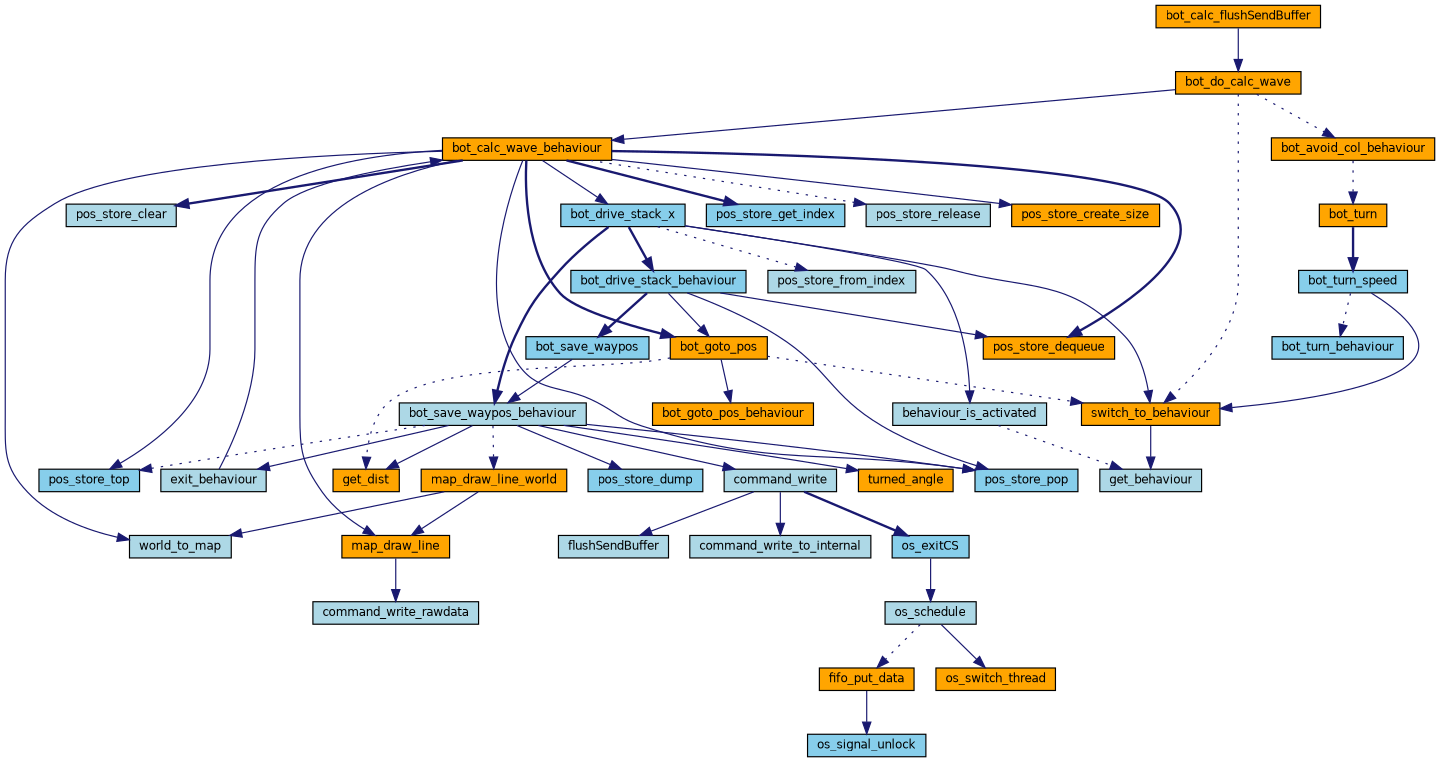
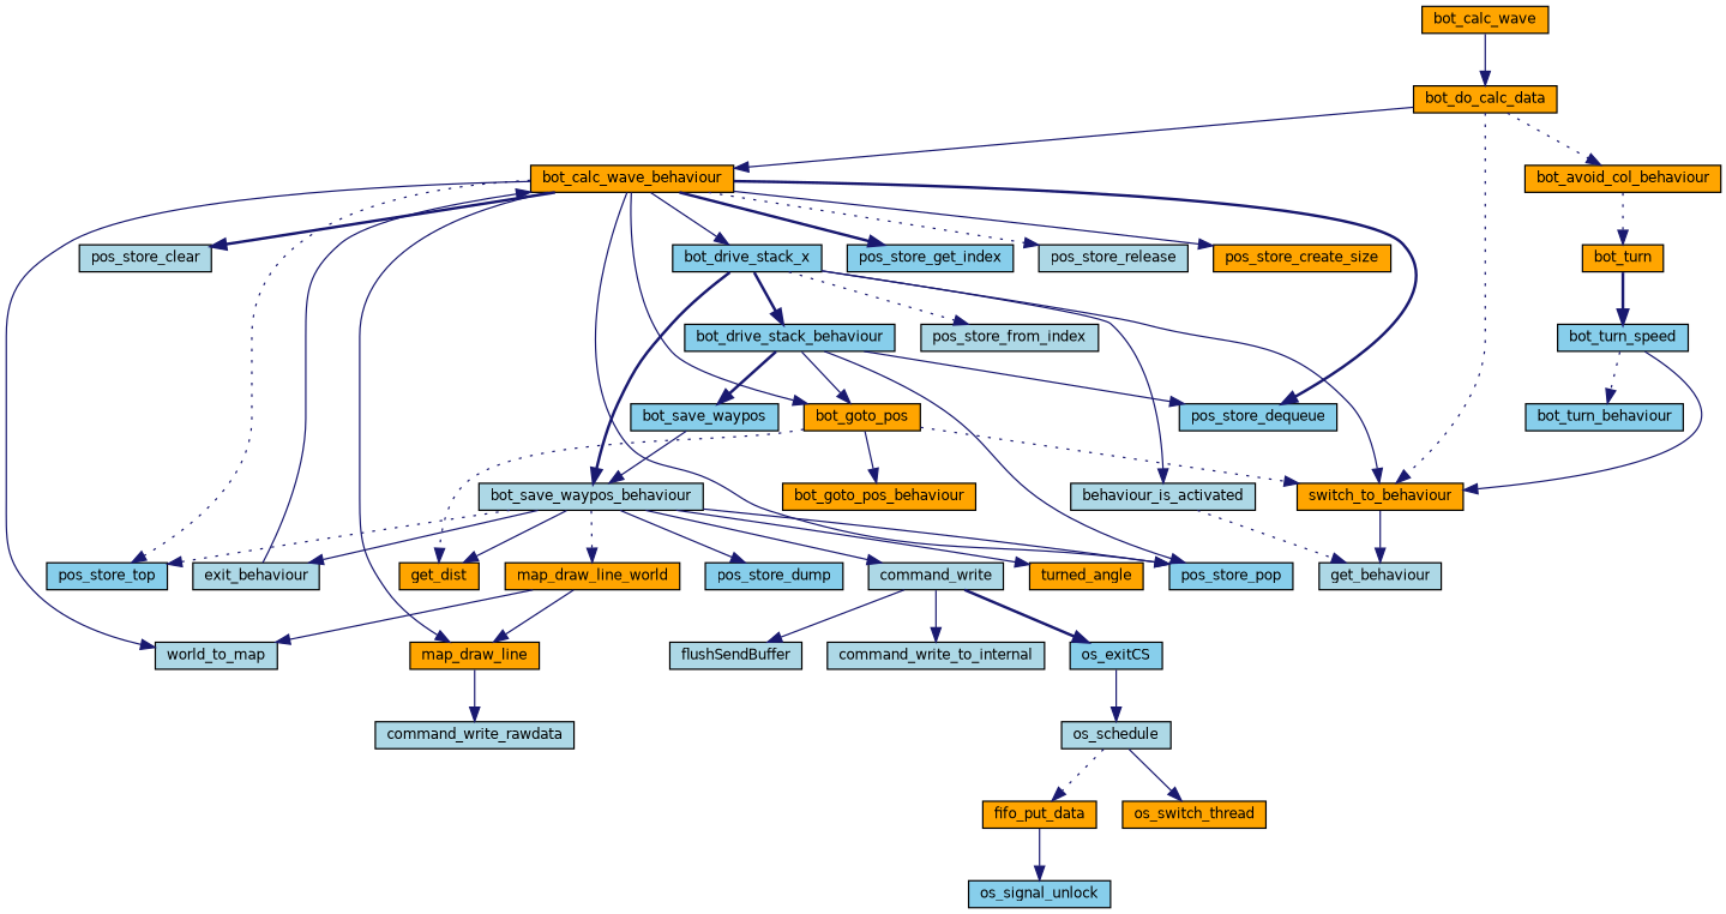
  digraph {
    rankdir=TB
    node [color=black fillcolor=orange fontname=Helvetica fontsize=10 shape=record style=filled]
    edge [color=midnightblue fontname=Helvetica fontsize=10 labelfontname=Helvetica labelfontsize=10 style=solid]
-   n1 [fontcolor=black height=0.2 label=bot_calc_flushSendBuffer width=0.4]
-   n2 [height=0.2 label=bot_do_calc_wave width=0.4]
+   n1 [fontcolor=black height=0.2 label=bot_calc_wave width=0.4]
+   n2 [height=0.2 label=bot_do_calc_data width=0.4]
    n3 [height=0.2 label=switch_to_behaviour width=0.4]
    n4 [height=0.2 label=bot_calc_wave_behaviour width=0.4]
    n5 [height=0.2 label=bot_avoid_col_behaviour width=0.4]
    n6 [fillcolor=lightblue height=0.2 label=get_behaviour width=0.4]
    n7 [height=0.2 label=pos_store_create_size width=0.4]
-   n8 [height=0.2 label=pos_store_dequeue width=0.4]
+   n8 [fillcolor=skyblue height=0.2 label=pos_store_dequeue width=0.4]
    n9 [fillcolor=lightblue height=0.2 label=pos_store_clear width=0.4]
    n10 [fillcolor=skyblue height=0.2 label=pos_store_top width=0.4]
    n11 [fillcolor=skyblue height=0.2 label=pos_store_pop width=0.4]
    n12 [fillcolor=lightblue height=0.2 label=world_to_map width=0.4]
    n13 [height=0.2 label=map_draw_line width=0.4]
    n14 [fillcolor=skyblue height=0.2 label=bot_drive_stack_x width=0.4]
    n15 [height=0.2 label=bot_goto_pos width=0.4]
    n16 [fillcolor=skyblue height=0.2 label=pos_store_get_index width=0.4]
    n17 [fillcolor=lightblue height=0.2 label=pos_store_release width=0.4]
    n18 [height=0.2 label=bot_turn width=0.4]
    n19 [fillcolor=lightblue height=0.2 label=command_write_rawdata width=0.4]
    n20 [fillcolor=lightblue height=0.2 label=pos_store_from_index width=0.4]
    n21 [fillcolor=lightblue height=0.2 label=behaviour_is_activated width=0.4]
    n22 [fillcolor=lightblue height=0.2 label=bot_save_waypos_behaviour width=0.4]
    n23 [fillcolor=skyblue height=0.2 label=bot_drive_stack_behaviour width=0.4]
    n24 [fillcolor=lightblue height=0.2 label=exit_behaviour width=0.4]
    n25 [height=0.2 label=get_dist width=0.4]
    n26 [height=0.2 label=bot_goto_pos_behaviour width=0.4]
    n27 [fillcolor=lightblue height=0.2 label=command_write_to_internal width=0.4]
    n28 [fillcolor=skyblue height=0.2 label=os_exitCS width=0.4]
    n29 [fillcolor=lightblue height=0.2 label=os_schedule width=0.4]
    n30 [height=0.2 label=fifo_put_data width=0.4]
    n31 [height=0.2 label=os_switch_thread width=0.4]
    n32 [fillcolor=skyblue height=0.2 label=os_signal_unlock width=0.4]
    n33 [height=0.2 label=turned_angle width=0.4]
    n34 [fillcolor=skyblue height=0.2 label=pos_store_dump width=0.4]
    n35 [fillcolor=lightblue height=0.2 label=command_write width=0.4]
    n36 [height=0.2 label=map_draw_line_world width=0.4]
    n37 [fillcolor=skyblue height=0.2 label=bot_save_waypos width=0.4]
    n38 [fillcolor=lightblue height=0.2 label=flushSendBuffer width=0.4]
    n39 [fillcolor=skyblue height=0.2 label=bot_turn_speed width=0.4]
    n40 [fillcolor=skyblue height=0.2 label=bot_turn_behaviour width=0.4]
    n1 -> n2
    n2 -> n3 [style=dotted]
    n2 -> n4
    n2 -> n5 [style=dotted]
    n3 -> n6
    n4 -> n7
    n4 -> n8 [style=bold]
    n4 -> n9 [style=bold]
-   n4 -> n10
+   n4 -> n10 [style=dotted]
    n4 -> n11
    n4 -> n12
    n4 -> n13
    n4 -> n14
-   n4 -> n15 [style=bold]
+   n4 -> n15
    n4 -> n16 [style=bold]
    n4 -> n17 [style=dotted]
    n5 -> n18 [style=dotted]
    n13 -> n19
    n14 -> n3
    n14 -> n20 [style=dotted]
    n14 -> n21
    n14 -> n22 [style=bold]
    n14 -> n23 [style=bold]
    n15 -> n3 [style=dotted]
    n15 -> n25 [style=dotted]
    n15 -> n26
    n18 -> n39 [style=bold]
    n21 -> n6 [style=dotted]
    n22 -> n10 [style=dotted]
    n22 -> n11
    n22 -> n24
    n22 -> n25
    n22 -> n33
    n22 -> n34
    n22 -> n35
    n22 -> n36 [style=dotted]
    n23 -> n8
    n23 -> n11
    n23 -> n15
    n23 -> n37 [style=bold]
    n24 -> n4
    n28 -> n29
    n29 -> n30 [style=dotted]
    n29 -> n31
    n30 -> n32
    n35 -> n27
    n35 -> n28 [style=bold]
    n35 -> n38
    n36 -> n12
    n36 -> n13
    n37 -> n22
    n39 -> n3
    n39 -> n40 [style=dotted]
  }
